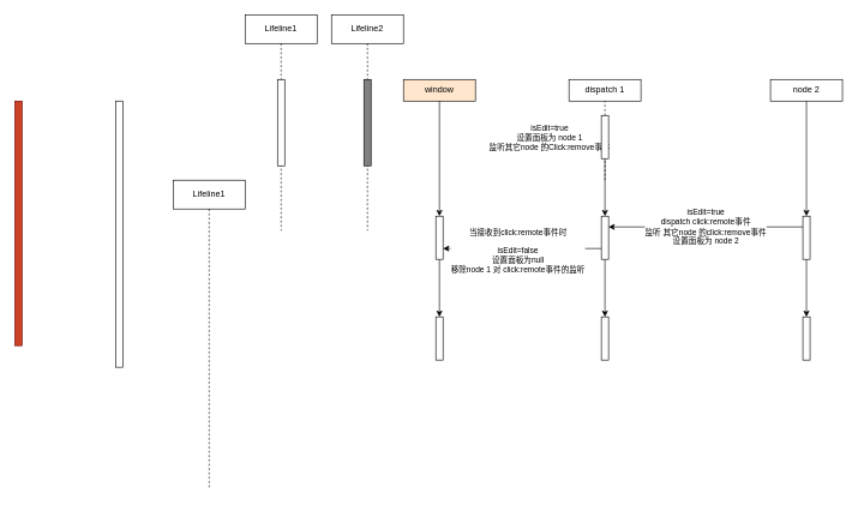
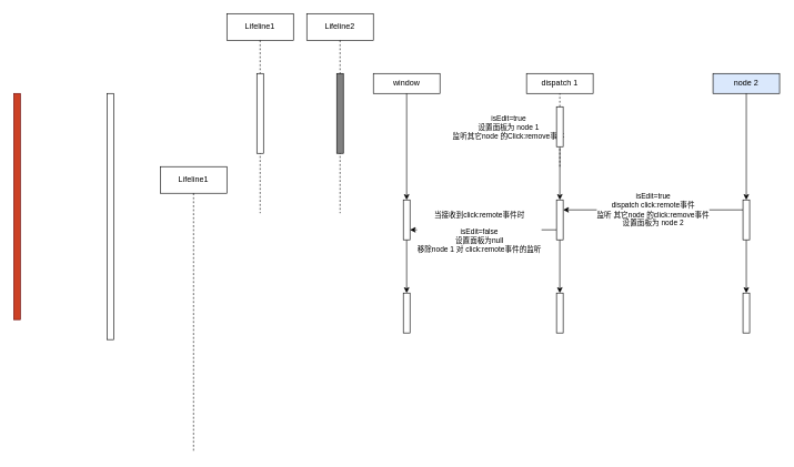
  <mxCell id="0" />
  <mxCell id="1" parent="0" />
  <mxCell id="2" value="" style="fillColor=#CC4125;strokeColor=#660000" parent="1" vertex="1"><mxGeometry x="20" y="140" width="10" height="340" as="geometry" /></mxCell>
  <mxCell id="3" value="" style="html=1;points=[];perimeter=orthogonalPerimeter;outlineConnect=0;targetShapes=umlLifeline;portConstraint=eastwest;newEdgeStyle={&quot;edgeStyle&quot;:&quot;elbowEdgeStyle&quot;,&quot;elbow&quot;:&quot;vertical&quot;,&quot;curved&quot;:0,&quot;rounded&quot;:0};" vertex="1" parent="1"><mxGeometry x="160" y="140" width="10" height="370" as="geometry" /></mxCell>
  <mxCell id="4" value="Lifeline1" style="shape=umlLifeline;perimeter=lifelinePerimeter;whiteSpace=wrap;html=1;container=1;dropTarget=0;collapsible=0;recursiveResize=0;outlineConnect=0;portConstraint=eastwest;newEdgeStyle={&quot;edgeStyle&quot;:&quot;elbowEdgeStyle&quot;,&quot;elbow&quot;:&quot;vertical&quot;,&quot;curved&quot;:0,&quot;rounded&quot;:0};" vertex="1" parent="1"><mxGeometry x="240" y="250" width="100" height="430" as="geometry" /></mxCell>
  <mxCell id="5" value="Lifeline2" style="shape=umlLifeline;perimeter=lifelinePerimeter;whiteSpace=wrap;html=1;container=1;dropTarget=0;collapsible=0;recursiveResize=0;outlineConnect=0;portConstraint=eastwest;newEdgeStyle={&quot;edgeStyle&quot;:&quot;elbowEdgeStyle&quot;,&quot;elbow&quot;:&quot;vertical&quot;,&quot;curved&quot;:0,&quot;rounded&quot;:0};" vertex="1" parent="1"><mxGeometry x="460" y="20" width="100" height="300" as="geometry" /></mxCell>
  <mxCell id="6" value="" style="html=1;points=[];perimeter=orthogonalPerimeter;outlineConnect=0;targetShapes=umlLifeline;portConstraint=eastwest;newEdgeStyle={&quot;edgeStyle&quot;:&quot;elbowEdgeStyle&quot;,&quot;elbow&quot;:&quot;vertical&quot;,&quot;curved&quot;:0,&quot;rounded&quot;:0};fillColor=#808080;" vertex="1" parent="5"><mxGeometry x="45" y="90" width="10" height="120" as="geometry" /></mxCell>
  <mxCell id="7" value="Lifeline1" style="shape=umlLifeline;perimeter=lifelinePerimeter;whiteSpace=wrap;html=1;container=1;dropTarget=0;collapsible=0;recursiveResize=0;outlineConnect=0;portConstraint=eastwest;newEdgeStyle={&quot;edgeStyle&quot;:&quot;elbowEdgeStyle&quot;,&quot;elbow&quot;:&quot;vertical&quot;,&quot;curved&quot;:0,&quot;rounded&quot;:0};" vertex="1" parent="1"><mxGeometry x="340" y="20" width="100" height="300" as="geometry" /></mxCell>
  <mxCell id="8" value="" style="html=1;points=[];perimeter=orthogonalPerimeter;outlineConnect=0;targetShapes=umlLifeline;portConstraint=eastwest;newEdgeStyle={&quot;edgeStyle&quot;:&quot;elbowEdgeStyle&quot;,&quot;elbow&quot;:&quot;vertical&quot;,&quot;curved&quot;:0,&quot;rounded&quot;:0};" vertex="1" parent="7"><mxGeometry x="45" y="90" width="10" height="120" as="geometry" /></mxCell>
- <mxCell id="9" value="window" style="rounded=0;dashed=0;whiteSpace=wrap;html=1;fillColor=#ffe6cc;" vertex="1" parent="1"><mxGeometry x="560" y="110" width="100" height="30" as="geometry" /></mxCell>
+ <mxCell id="9" value="window" style="rounded=0;dashed=0;whiteSpace=wrap;html=1;" vertex="1" parent="1"><mxGeometry x="560" y="110" width="100" height="30" as="geometry" /></mxCell>
  <mxCell id="10" value="isEdit=true&lt;br&gt;设置面板为 node 1&lt;br&gt;监听其它node 的Click:remove事件" style="edgeStyle=orthogonalEdgeStyle;rounded=0;orthogonalLoop=1;jettySize=auto;html=1;entryX=0;entryY=0.5;entryDx=0;entryDy=0;" edge="1" parent="1" target="17"><mxGeometry relative="1" as="geometry"><mxPoint x="690" y="190" as="sourcePoint" /><mxPoint x="775" y="190" as="targetPoint" /></mxGeometry></mxCell>
  <mxCell id="11" value="" style="edgeStyle=orthogonalEdgeStyle;rounded=0;orthogonalLoop=1;jettySize=auto;html=1;exitX=0.5;exitY=1;exitDx=0;exitDy=0;" edge="1" parent="1" source="9" target="13"><mxGeometry relative="1" as="geometry"><mxPoint x="610" y="220" as="sourcePoint" /></mxGeometry></mxCell>
  <mxCell id="12" value="" style="edgeStyle=orthogonalEdgeStyle;rounded=0;orthogonalLoop=1;jettySize=auto;html=1;" edge="1" parent="1" source="13" target="14"><mxGeometry relative="1" as="geometry" /></mxCell>
  <mxCell id="13" value="" style="rounded=0;dashed=0;" vertex="1" parent="1"><mxGeometry x="605" y="300" width="10" height="60" as="geometry" /></mxCell>
  <mxCell id="14" value="" style="rounded=0;dashed=0;" vertex="1" parent="1"><mxGeometry x="605" y="440" width="10" height="60" as="geometry" /></mxCell>
  <mxCell id="15" value="dispatch 1" style="rounded=0;dashed=0;whiteSpace=wrap;html=1;" vertex="1" parent="1"><mxGeometry x="790" y="110" width="100" height="30" as="geometry" /></mxCell>
  <mxCell id="16" value="" style="edgeStyle=orthogonalEdgeStyle;rounded=0;orthogonalLoop=1;jettySize=auto;html=1;" edge="1" parent="1" source="17" target="23"><mxGeometry relative="1" as="geometry" /></mxCell>
  <mxCell id="17" value="" style="rounded=0;dashed=0;" vertex="1" parent="1"><mxGeometry x="835" y="160" width="10" height="60" as="geometry" /></mxCell>
  <mxCell id="18" value="" style="html=1;verticalAlign=bottom;startArrow=none;endArrow=none;dashed=1;rounded=0;" edge="1" parent="1" source="17" target="15"><mxGeometry relative="1" as="geometry" /></mxCell>
  <mxCell id="19" value="" style="html=1;verticalAlign=bottom;startArrow=none;endArrow=none;dashed=1;rounded=0;" edge="1" parent="1" target="17"><mxGeometry relative="1" as="geometry"><mxPoint x="840" y="250" as="sourcePoint" /></mxGeometry></mxCell>
  <mxCell id="20" value="" style="edgeStyle=orthogonalEdgeStyle;rounded=0;orthogonalLoop=1;jettySize=auto;html=1;" edge="1" parent="1" source="23" target="24"><mxGeometry relative="1" as="geometry" /></mxCell>
  <mxCell id="21" style="edgeStyle=orthogonalEdgeStyle;rounded=0;orthogonalLoop=1;jettySize=auto;html=1;exitX=0;exitY=0.75;exitDx=0;exitDy=0;entryX=1;entryY=0.75;entryDx=0;entryDy=0;" edge="1" parent="1" source="23" target="13"><mxGeometry relative="1" as="geometry" /></mxCell>
  <mxCell id="22" value="当接收到click:remote事件时&lt;br&gt;&lt;br&gt;isEdit=false&lt;br&gt;设置面板为null&lt;br&gt;移除node 1 对 click:remote事件的监听" style="edgeLabel;html=1;align=center;verticalAlign=middle;resizable=0;points=[];" vertex="1" connectable="0" parent="21"><mxGeometry x="0.062" y="2" relative="1" as="geometry"><mxPoint as="offset" /></mxGeometry></mxCell>
  <mxCell id="23" value="" style="rounded=0;dashed=0;" vertex="1" parent="1"><mxGeometry x="835" y="300" width="10" height="60" as="geometry" /></mxCell>
  <mxCell id="24" value="" style="rounded=0;dashed=0;" vertex="1" parent="1"><mxGeometry x="835" y="440" width="10" height="60" as="geometry" /></mxCell>
- <mxCell id="25" value="node 2" style="rounded=0;dashed=0;whiteSpace=wrap;html=1;" vertex="1" parent="1"><mxGeometry x="1070" y="110" width="100" height="30" as="geometry" /></mxCell>
+ <mxCell id="25" value="node 2" style="rounded=0;dashed=0;whiteSpace=wrap;html=1;fillColor=#dae8fc;" vertex="1" parent="1"><mxGeometry x="1070" y="110" width="100" height="30" as="geometry" /></mxCell>
  <mxCell id="26" value="" style="edgeStyle=orthogonalEdgeStyle;rounded=0;orthogonalLoop=1;jettySize=auto;html=1;exitX=0.5;exitY=1;exitDx=0;exitDy=0;" edge="1" parent="1" source="25" target="29"><mxGeometry relative="1" as="geometry"><mxPoint x="1120" y="220" as="sourcePoint" /></mxGeometry></mxCell>
  <mxCell id="27" value="" style="edgeStyle=orthogonalEdgeStyle;rounded=0;orthogonalLoop=1;jettySize=auto;html=1;" edge="1" parent="1" source="29" target="30"><mxGeometry relative="1" as="geometry" /></mxCell>
  <mxCell id="28" value="isEdit=true&lt;br&gt;dispatch click:remote事件&lt;br&gt;监听 其它node 的click:remove事件&lt;br&gt;设置面板为 node 2" style="edgeStyle=orthogonalEdgeStyle;rounded=0;orthogonalLoop=1;jettySize=auto;html=1;exitX=0;exitY=0.25;exitDx=0;exitDy=0;entryX=1;entryY=0.25;entryDx=0;entryDy=0;" edge="1" parent="1" source="29" target="23"><mxGeometry relative="1" as="geometry" /></mxCell>
  <mxCell id="29" value="" style="rounded=0;dashed=0;" vertex="1" parent="1"><mxGeometry x="1115" y="300" width="10" height="60" as="geometry" /></mxCell>
  <mxCell id="30" value="" style="rounded=0;dashed=0;" vertex="1" parent="1"><mxGeometry x="1115" y="440" width="10" height="60" as="geometry" /></mxCell>
